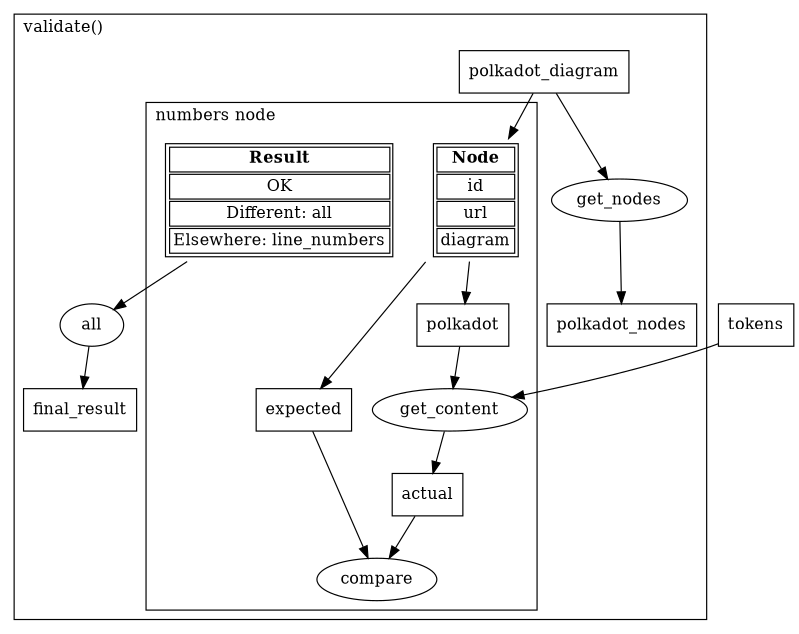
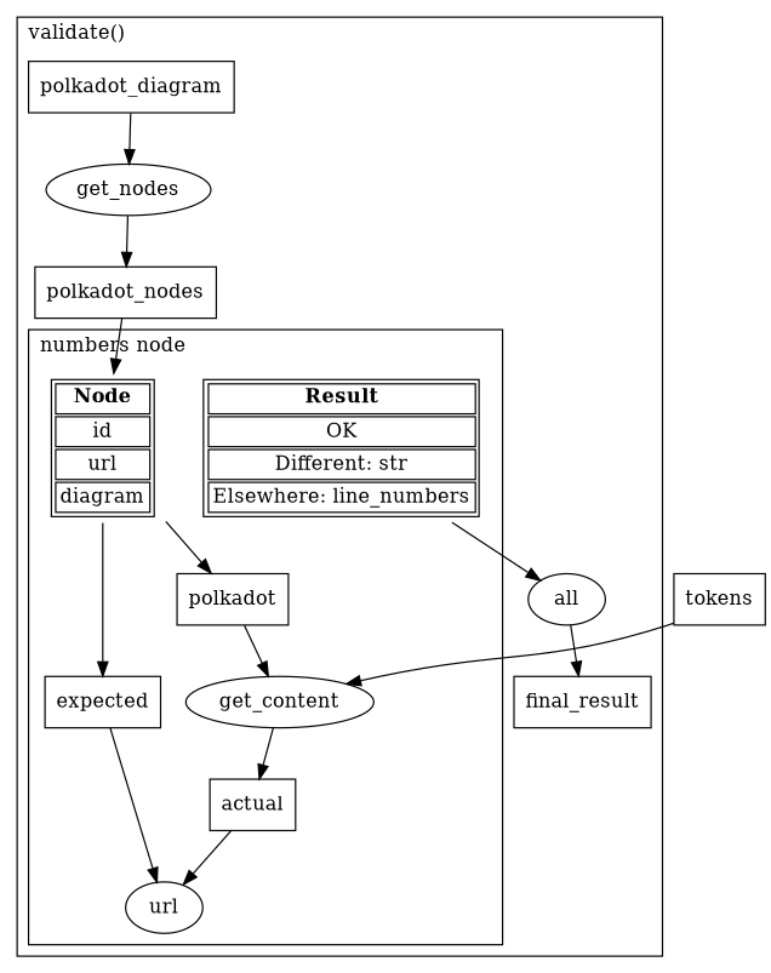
  digraph {
    node [shape=box]
    get_content [shape=ellipse]
    actual
    n3 [label=< <TABLE> <TR><TD><B>Node</B></TD></TR> <TR><TD>id</TD></TR> <TR><TD>url</TD></TR> <TR><TD>diagram</TD></TR> </TABLE> > shape=none]
    n4 [label=polkadot]
    expected
-   compare [shape=ellipse]
-   n7 [label=< <TABLE> <TR><TD><B>Result</B></TD></TR> <TR><TD>OK</TD></TR> <TR><TD>Different: all</TD></TR> <TR><TD>Elsewhere: line_numbers</TD></TR> </TABLE> > shape=none]
+   compare [shape=ellipse label=url]
+   n7 [label=< <TABLE> <TR><TD><B>Result</B></TD></TR> <TR><TD>OK</TD></TR> <TR><TD>Different: str</TD></TR> <TR><TD>Elsewhere: line_numbers</TD></TR> </TABLE> > shape=none]
    polkadot_diagram
    get_nodes [expected=".Python" shape=ellipse url="https://github.com/guy4261/polkadot/blob/main/.gitignore#L10"]
    polkadot_nodes
    all [shape=ellipse]
    final_result
    tokens
    subgraph cluster_1 {
      label="validate()"
      labeljust=left
      polkadot_diagram
      get_nodes
      polkadot_nodes
      all
      final_result
      subgraph cluster_2 {
        label="numbers node"
        labeljust=l
        get_content
        actual
        n3
        n4
        expected
        compare
        n7
      }
    }
    get_content -> actual
    actual -> compare
    n3 -> n4
    n3 -> expected
    n4 -> get_content
    expected -> compare
    n7 -> all
    polkadot_diagram -> get_nodes
    get_nodes -> polkadot_nodes
-   polkadot_diagram -> n3
+   polkadot_nodes -> n3
    all -> final_result
    tokens -> get_content
  }
